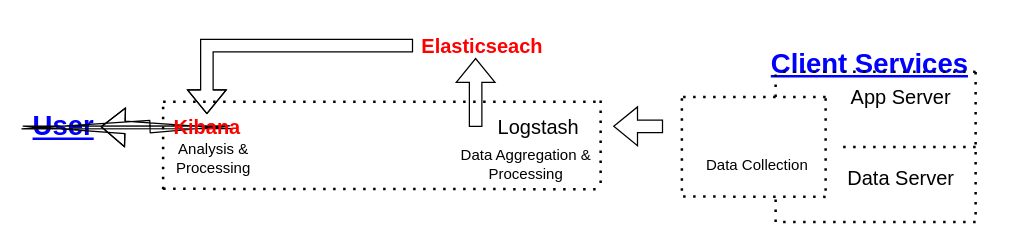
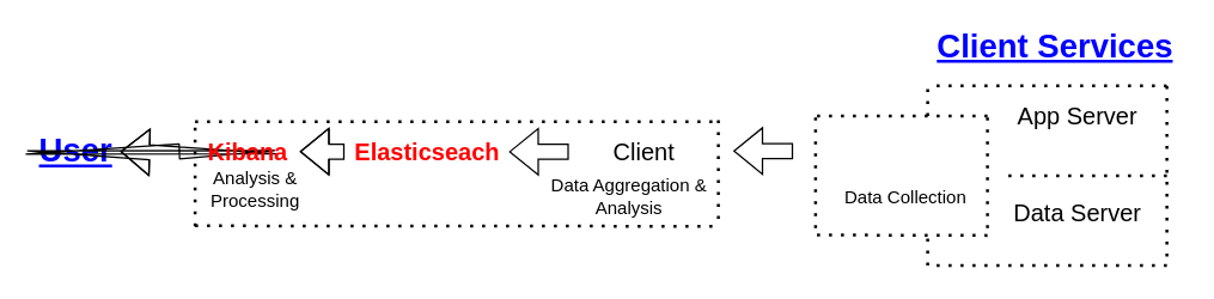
  <mxCell id="0" />
  <mxCell id="1" parent="0" />
  <mxCell id="2" value="&lt;b&gt;&lt;font color=&quot;#0000ff&quot; size=&quot;1&quot;&gt;&lt;u style=&quot;font-size: 22px&quot;&gt;User&lt;/u&gt;&lt;/font&gt;&lt;/b&gt;" style="text;html=1;align=center;verticalAlign=middle;resizable=0;points=[];autosize=1;" vertex="1" parent="1"><mxGeometry y="90.86" width="60" height="20" as="geometry" x="20" /></mxCell>
  <mxCell id="3" value="" style="edgeStyle=orthogonalEdgeStyle;shape=flexArrow;rounded=0;orthogonalLoop=1;jettySize=auto;html=1;" edge="1" parent="1"><mxGeometry relative="1" as="geometry"><mxPoint x="120" y="100.86" as="sourcePoint" /><mxPoint x="80" y="100.86" as="targetPoint" /></mxGeometry></mxCell>
  <mxCell id="4" value="&lt;font style=&quot;font-size: 16px&quot; color=&quot;#ff0000&quot;&gt;&lt;b&gt;Kibana&lt;/b&gt;&lt;/font&gt;" style="text;html=1;align=center;verticalAlign=middle;resizable=0;points=[];autosize=1;" vertex="1" parent="1"><mxGeometry x="130" y="90.86" width="70" height="20" as="geometry" /></mxCell>
  <mxCell id="5" value="" style="edgeStyle=orthogonalEdgeStyle;shape=flexArrow;rounded=0;orthogonalLoop=1;jettySize=auto;html=1;" edge="1" parent="1" source="6" target="4"><mxGeometry relative="1" as="geometry" /></mxCell>
- <mxCell id="6" value="&lt;font style=&quot;font-size: 16px&quot; color=&quot;#ff0000&quot;&gt;&lt;b&gt;Elasticseach&lt;/b&gt;&lt;/font&gt;" style="text;html=1;align=center;verticalAlign=middle;resizable=0;points=[];autosize=1;" vertex="1" parent="1"><mxGeometry x="330" y="25.86" width="110" height="20" as="geometry" /></mxCell>
+ <mxCell id="6" value="&lt;font style=&quot;font-size: 16px&quot; color=&quot;#ff0000&quot;&gt;&lt;b&gt;Elasticseach&lt;/b&gt;&lt;/font&gt;" style="text;html=1;align=center;verticalAlign=middle;resizable=0;points=[];autosize=1;" vertex="1" parent="1"><mxGeometry x="230" y="90.86" width="110" height="20" as="geometry" /></mxCell>
  <mxCell id="7" value="" style="edgeStyle=orthogonalEdgeStyle;shape=flexArrow;rounded=0;orthogonalLoop=1;jettySize=auto;html=1;" edge="1" parent="1" target="6"><mxGeometry relative="1" as="geometry"><mxPoint x="380" y="101" as="sourcePoint" /><Array as="points"><mxPoint x="380" y="101" /><mxPoint x="380" y="101" /></Array></mxGeometry></mxCell>
- <mxCell id="8" value="&lt;font style=&quot;font-size: 16px&quot;&gt;Logstash&lt;/font&gt;" style="text;html=1;align=center;verticalAlign=middle;resizable=0;points=[];autosize=1;" vertex="1" parent="1"><mxGeometry x="390" y="90.86" width="80" height="20" as="geometry" /></mxCell>
+ <mxCell id="8" value="&lt;font style=&quot;font-size: 16px&quot;&gt;Client&lt;/font&gt;" style="text;html=1;align=center;verticalAlign=middle;resizable=0;points=[];autosize=1;" vertex="1" parent="1"><mxGeometry x="390" y="90.86" width="80" height="20" as="geometry" /></mxCell>
  <mxCell id="9" value="&lt;font style=&quot;font-size: 16px&quot;&gt;App Server&lt;/font&gt;" style="text;html=1;align=center;verticalAlign=middle;resizable=0;points=[];autosize=1;" vertex="1" parent="1"><mxGeometry x="670" y="67" width="100" height="20" as="geometry" /></mxCell>
  <mxCell id="10" value="&lt;span style=&quot;font-size: 16px&quot;&gt;Data Server&lt;/span&gt;" style="text;html=1;align=center;verticalAlign=middle;resizable=0;points=[];autosize=1;" vertex="1" parent="1"><mxGeometry x="670" y="132" width="100" height="20" as="geometry" /></mxCell>
  <mxCell id="11" value="Data Collection" style="text;html=1;align=center;verticalAlign=middle;resizable=0;points=[];autosize=1;" vertex="1" parent="1"><mxGeometry x="555" y="122" width="100" height="20" as="geometry" /></mxCell>
- <mxCell id="12" value="Data Aggregation &amp;amp;&lt;br&gt;Processing" style="text;html=1;align=center;verticalAlign=middle;resizable=0;points=[];autosize=1;" vertex="1" parent="1"><mxGeometry x="360" y="115.86" width="120" height="30" as="geometry" /></mxCell>
+ <mxCell id="12" value="Data Aggregation &amp;amp;&lt;br&gt;Analysis" style="text;html=1;align=center;verticalAlign=middle;resizable=0;points=[];autosize=1;" vertex="1" parent="1"><mxGeometry x="360" y="115.86" width="120" height="30" as="geometry" /></mxCell>
  <mxCell id="13" value="Analysis &amp;amp;&lt;br&gt;Processing" style="text;html=1;align=center;verticalAlign=middle;resizable=0;points=[];autosize=1;" vertex="1" parent="1"><mxGeometry x="130" y="110.86" width="80" height="30" as="geometry" /></mxCell>
- <mxCell id="14" value="&lt;font style=&quot;font-size: 22px&quot; color=&quot;#0000ff&quot;&gt;&lt;b&gt;&lt;u&gt;Client Services&lt;/u&gt;&lt;/b&gt;&lt;/font&gt;" style="text;html=1;align=center;verticalAlign=middle;resizable=0;points=[];autosize=1;" vertex="1" parent="1"><mxGeometry x="610" y="40.86" width="170" height="20" as="geometry" /></mxCell>
+ <mxCell id="14" value="&lt;font style=&quot;font-size: 22px&quot; color=&quot;#0000ff&quot;&gt;&lt;b&gt;&lt;u&gt;Client Services&lt;/u&gt;&lt;/b&gt;&lt;/font&gt;" style="text;html=1;align=center;verticalAlign=middle;resizable=0;points=[];autosize=1;" vertex="1" parent="1"><mxGeometry x="620" y="20.86" width="170" height="20" as="geometry" /></mxCell>
  <mxCell id="15" value="" style="endArrow=none;dashed=1;html=1;dashPattern=1 3;strokeWidth=2;" edge="1" parent="1"><mxGeometry width="50" height="50" relative="1" as="geometry"><mxPoint x="130" y="80.86" as="sourcePoint" /><mxPoint x="480" y="80.86" as="targetPoint" /></mxGeometry></mxCell>
  <mxCell id="16" value="" style="endArrow=none;dashed=1;html=1;dashPattern=1 3;strokeWidth=2;" edge="1" parent="1"><mxGeometry width="50" height="50" relative="1" as="geometry"><mxPoint x="480" y="145.86" as="sourcePoint" /><mxPoint x="480" y="75.86" as="targetPoint" /></mxGeometry></mxCell>
  <mxCell id="17" value="" style="endArrow=none;dashed=1;html=1;dashPattern=1 3;strokeWidth=2;" edge="1" parent="1"><mxGeometry width="50" height="50" relative="1" as="geometry"><mxPoint x="130" y="150.86" as="sourcePoint" /><mxPoint x="130" y="80.86" as="targetPoint" /></mxGeometry></mxCell>
  <mxCell id="18" value="" style="endArrow=none;dashed=1;html=1;dashPattern=1 3;strokeWidth=2;" edge="1" parent="1"><mxGeometry width="50" height="50" relative="1" as="geometry"><mxPoint x="130" y="150.57" as="sourcePoint" /><mxPoint x="480" y="150.86" as="targetPoint" /></mxGeometry></mxCell>
  <mxCell id="19" value="" style="endArrow=none;dashed=1;html=1;dashPattern=1 3;strokeWidth=2;" edge="1" parent="1"><mxGeometry width="50" height="50" relative="1" as="geometry"><mxPoint x="660" y="152" as="sourcePoint" /><mxPoint x="660" y="77" as="targetPoint" /></mxGeometry></mxCell>
  <mxCell id="20" value="" style="endArrow=none;dashed=1;html=1;dashPattern=1 3;strokeWidth=2;" edge="1" parent="1"><mxGeometry width="50" height="50" relative="1" as="geometry"><mxPoint x="545" y="152" as="sourcePoint" /><mxPoint x="545" y="77" as="targetPoint" /></mxGeometry></mxCell>
  <mxCell id="21" value="" style="endArrow=none;dashed=1;html=1;dashPattern=1 3;strokeWidth=2;" edge="1" parent="1"><mxGeometry width="50" height="50" relative="1" as="geometry"><mxPoint x="660" y="157" as="sourcePoint" /><mxPoint x="545" y="156.71" as="targetPoint" /></mxGeometry></mxCell>
  <mxCell id="22" value="" style="endArrow=none;dashed=1;html=1;dashPattern=1 3;strokeWidth=2;" edge="1" parent="1"><mxGeometry width="50" height="50" relative="1" as="geometry"><mxPoint x="660" y="77" as="sourcePoint" /><mxPoint x="545" y="77" as="targetPoint" /></mxGeometry></mxCell>
  <mxCell id="23" value="" style="endArrow=none;dashed=1;html=1;dashPattern=1 3;strokeWidth=2;" edge="1" parent="1"><mxGeometry width="50" height="50" relative="1" as="geometry"><mxPoint x="780" y="117" as="sourcePoint" /><mxPoint x="669.72" y="117" as="targetPoint" /></mxGeometry></mxCell>
  <mxCell id="24" value="" style="endArrow=none;dashed=1;html=1;dashPattern=1 3;strokeWidth=2;" edge="1" parent="1"><mxGeometry width="50" height="50" relative="1" as="geometry"><mxPoint x="780" y="57" as="sourcePoint" /><mxPoint x="620" y="56.86" as="targetPoint" /></mxGeometry></mxCell>
  <mxCell id="25" value="" style="endArrow=none;dashed=1;html=1;dashPattern=1 3;strokeWidth=2;" edge="1" parent="1"><mxGeometry width="50" height="50" relative="1" as="geometry"><mxPoint x="780" y="177.14" as="sourcePoint" /><mxPoint x="620" y="177" as="targetPoint" /></mxGeometry></mxCell>
  <mxCell id="26" value="" style="endArrow=none;dashed=1;html=1;dashPattern=1 3;strokeWidth=2;" edge="1" parent="1"><mxGeometry width="50" height="50" relative="1" as="geometry"><mxPoint x="780" y="57" as="sourcePoint" /><mxPoint x="780" y="177" as="targetPoint" /></mxGeometry></mxCell>
  <mxCell id="27" value="" style="endArrow=none;dashed=1;html=1;dashPattern=1 3;strokeWidth=2;" edge="1" parent="1"><mxGeometry width="50" height="50" relative="1" as="geometry"><mxPoint x="620" y="177" as="sourcePoint" /><mxPoint x="620" y="157" as="targetPoint" /></mxGeometry></mxCell>
  <mxCell id="28" value="" style="endArrow=none;dashed=1;html=1;dashPattern=1 3;strokeWidth=2;" edge="1" parent="1"><mxGeometry width="50" height="50" relative="1" as="geometry"><mxPoint x="620" y="77" as="sourcePoint" /><mxPoint x="620" y="57" as="targetPoint" /></mxGeometry></mxCell>
  <mxCell id="29" value="" style="edgeStyle=orthogonalEdgeStyle;shape=flexArrow;rounded=0;orthogonalLoop=1;jettySize=auto;html=1;" edge="1" parent="1"><mxGeometry relative="1" as="geometry"><mxPoint x="530" y="100.52" as="sourcePoint" /><mxPoint x="490" y="100.52" as="targetPoint" /><Array as="points"><mxPoint x="530" y="100.52" /><mxPoint x="530" y="100.52" /></Array></mxGeometry></mxCell>
